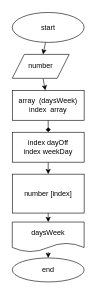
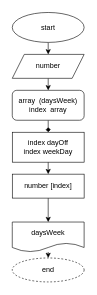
  <mxCell id="0" />
  <mxCell id="1" parent="0" />
  <mxCell id="2" value="" style="edgeStyle=none;html=1;" edge="1" parent="1" source="3" target="5"><mxGeometry relative="1" as="geometry" /></mxCell>
  <mxCell id="3" value="start" style="ellipse;whiteSpace=wrap;html=1;" vertex="1" parent="1"><mxGeometry x="20" y="20" width="120" height="50" as="geometry" /></mxCell>
  <mxCell id="4" value="" style="edgeStyle=none;html=1;" edge="1" parent="1" source="5" target="7"><mxGeometry relative="1" as="geometry" /></mxCell>
- <mxCell id="5" value="number" style="shape=parallelogram;perimeter=parallelogramPerimeter;whiteSpace=wrap;html=1;fixedSize=1;" vertex="1" parent="1"><mxGeometry x="20" y="90" width="95" height="40" as="geometry" /></mxCell>
+ <mxCell id="5" value="number" style="shape=parallelogram;perimeter=parallelogramPerimeter;whiteSpace=wrap;html=1;fixedSize=1;" vertex="1" parent="1"><mxGeometry x="20" y="90" width="120" height="40" as="geometry" /></mxCell>
  <mxCell id="6" value="" style="edgeStyle=none;html=1;endArrow=diamond;" edge="1" parent="1" source="7" target="9"><mxGeometry relative="1" as="geometry" /></mxCell>
- <mxCell id="7" value="array&amp;nbsp; (daysWeek)&lt;br&gt;index&amp;nbsp; array" style="whiteSpace=wrap;html=1;" vertex="1" parent="1"><mxGeometry x="20" y="150" width="120" height="50" as="geometry" /></mxCell>
+ <mxCell id="7" value="array&amp;nbsp; (daysWeek)&lt;br&gt;index&amp;nbsp; array" style="whiteSpace=wrap;html=1;rounded=1;" vertex="1" parent="1"><mxGeometry x="20" y="150" width="120" height="50" as="geometry" /></mxCell>
  <mxCell id="8" value="" style="edgeStyle=none;html=1;" edge="1" parent="1" source="9" target="11"><mxGeometry relative="1" as="geometry" /></mxCell>
  <mxCell id="9" value="index&amp;nbsp;dayOff&lt;br&gt;index&amp;nbsp;weekDay" style="whiteSpace=wrap;html=1;" vertex="1" parent="1"><mxGeometry x="20" y="220" width="120" height="50" as="geometry" /></mxCell>
  <mxCell id="10" value="" style="edgeStyle=none;html=1;" edge="1" parent="1" source="11" target="13"><mxGeometry relative="1" as="geometry" /></mxCell>
- <mxCell id="11" value="number [index]" style="whiteSpace=wrap;html=1;" vertex="1" parent="1"><mxGeometry x="20" y="290" width="120" height="65" as="geometry" /></mxCell>
+ <mxCell id="11" value="number [index]" style="whiteSpace=wrap;html=1;" vertex="1" parent="1"><mxGeometry x="20" y="290" width="120" height="40" as="geometry" /></mxCell>
  <mxCell id="12" value="" style="edgeStyle=none;html=1;" edge="1" parent="1" source="13" target="14"><mxGeometry relative="1" as="geometry" /></mxCell>
  <mxCell id="13" value="&lt;span&gt;daysWeek&lt;/span&gt;" style="shape=document;whiteSpace=wrap;html=1;boundedLbl=1;" vertex="1" parent="1"><mxGeometry x="20" y="370" width="120" height="50" as="geometry" /></mxCell>
- <mxCell id="14" value="end" style="ellipse;whiteSpace=wrap;html=1;" vertex="1" parent="1"><mxGeometry x="20" y="430" width="120" height="40" as="geometry" /></mxCell>
+ <mxCell id="14" value="end" style="ellipse;whiteSpace=wrap;html=1;dashed=1;" vertex="1" parent="1"><mxGeometry x="20" y="430" width="120" height="40" as="geometry" /></mxCell>
